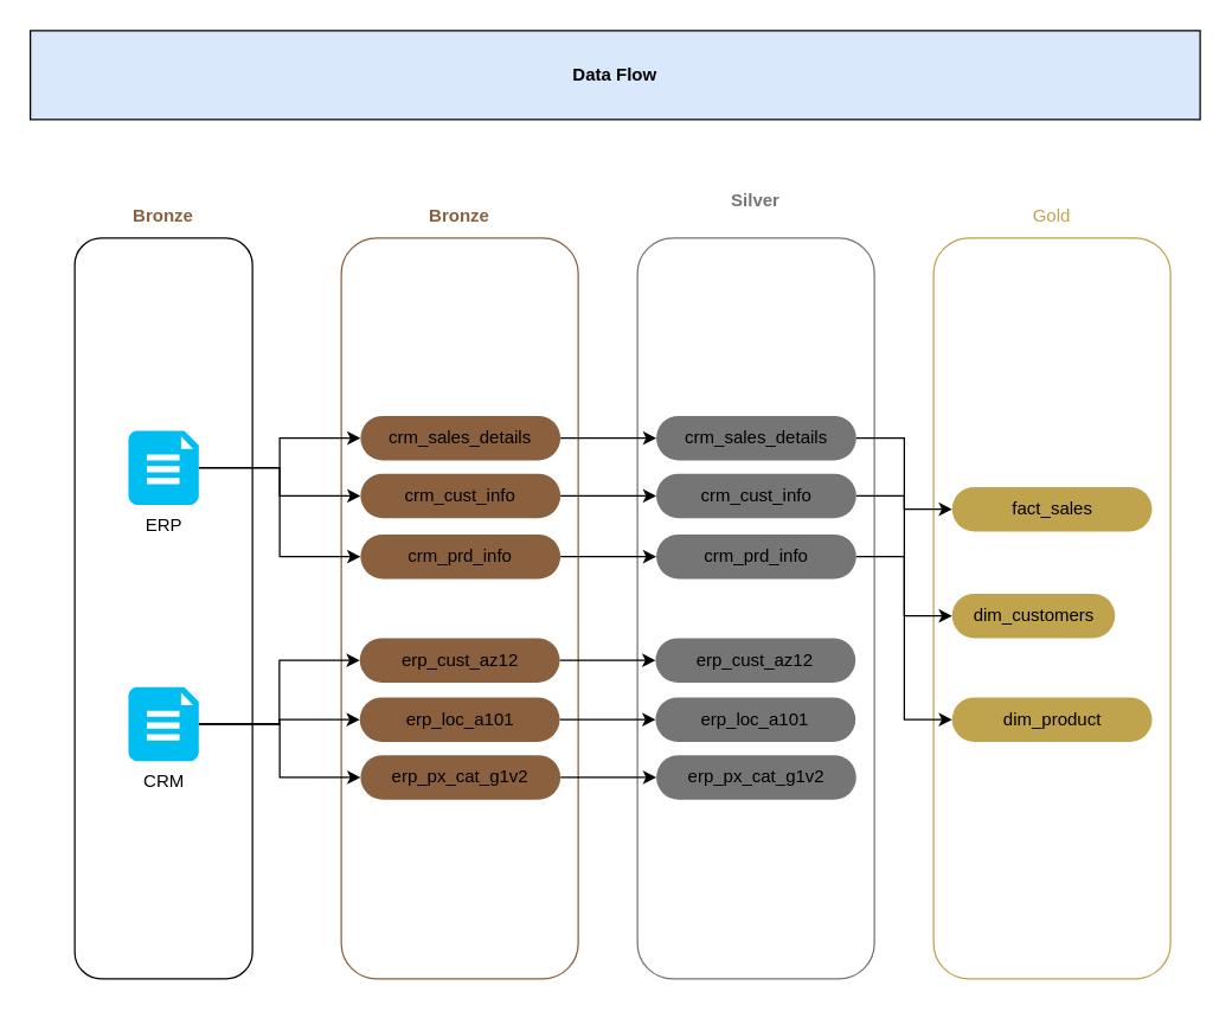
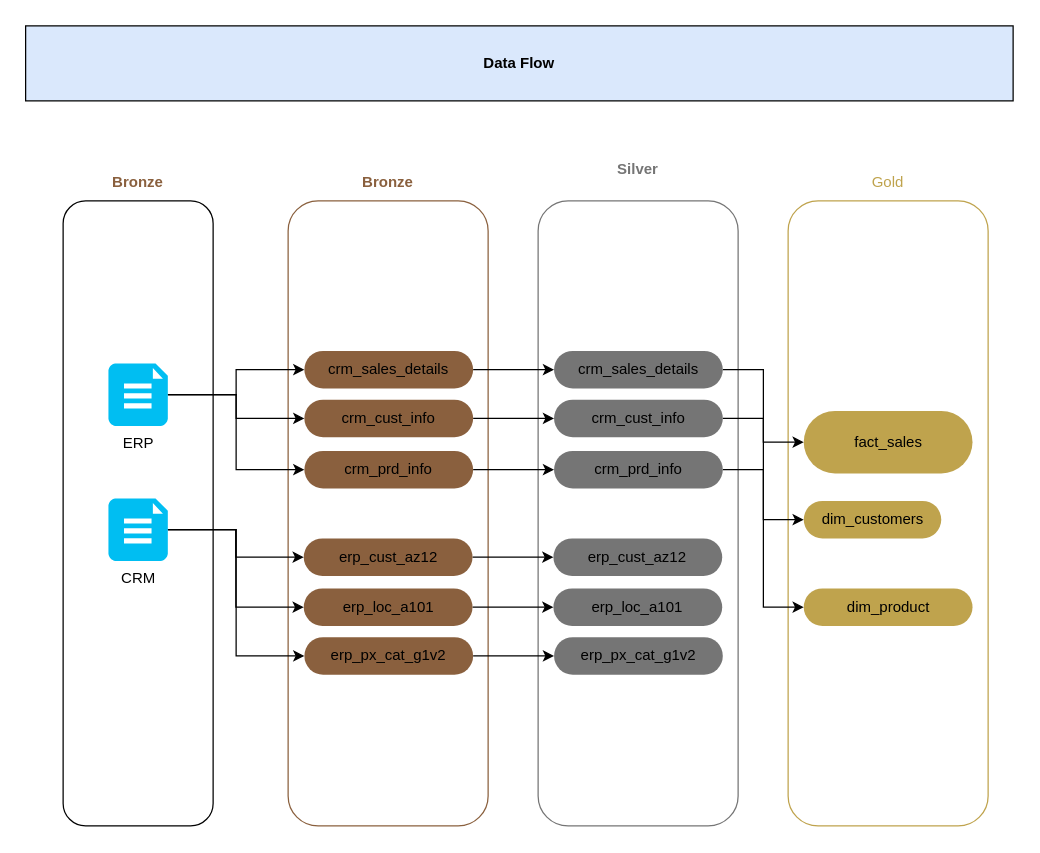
  <mxCell id="0" />
  <mxCell id="1" parent="0" />
  <mxCell id="2" value="" style="rounded=1;whiteSpace=wrap;html=1;" vertex="1" parent="1"><mxGeometry x="50" y="160" width="120" height="500" as="geometry" /></mxCell>
  <mxCell id="3" value="" style="rounded=1;whiteSpace=wrap;html=1;strokeColor=#8A603E;fillColor=default;" vertex="1" parent="1"><mxGeometry x="230" y="160" width="160" height="500" as="geometry" /></mxCell>
  <mxCell id="4" value="&lt;span style=&quot;background-color: light-dark(#ffffff, var(--ge-dark-color, #121212));&quot;&gt;&lt;font style=&quot;color: light-dark(rgb(138, 96, 62), rgb(153, 125, 95));&quot;&gt;Bronze&lt;/font&gt;&lt;/span&gt;" style="rounded=0;whiteSpace=wrap;html=1;fillColor=none;strokeColor=none;fontStyle=1" vertex="1" parent="1"><mxGeometry x="229.75" y="130" width="160" height="30" as="geometry" /></mxCell>
  <mxCell id="5" value="" style="rounded=1;whiteSpace=wrap;html=1;strokeColor=#757575;fillColor=default;" vertex="1" parent="1"><mxGeometry x="430" y="160" width="160" height="500" as="geometry" /></mxCell>
  <mxCell id="6" value="&lt;font style=&quot;color: rgb(117, 117, 117);&quot;&gt;Silver&lt;/font&gt;" style="rounded=0;whiteSpace=wrap;html=1;fillColor=none;strokeColor=none;fontStyle=1" vertex="1" parent="1"><mxGeometry x="429.75" y="120" width="160" height="30" as="geometry" /></mxCell>
  <mxCell id="7" value="" style="rounded=1;whiteSpace=wrap;html=1;strokeColor=#BFA34D;" vertex="1" parent="1"><mxGeometry x="630" y="160" width="160" height="500" as="geometry" /></mxCell>
  <mxCell id="8" value="&lt;font style=&quot;color: rgb(191, 163, 77);&quot;&gt;Gold&lt;/font&gt;" style="rounded=0;whiteSpace=wrap;html=1;fillColor=none;strokeColor=none;" vertex="1" parent="1"><mxGeometry x="629.75" y="130" width="160" height="30" as="geometry" /></mxCell>
  <mxCell id="9" style="edgeStyle=orthogonalEdgeStyle;rounded=0;orthogonalLoop=1;jettySize=auto;html=1;entryX=0;entryY=0.5;entryDx=0;entryDy=0;" edge="1" parent="1" source="12" target="19"><mxGeometry relative="1" as="geometry" /></mxCell>
  <mxCell id="10" style="edgeStyle=orthogonalEdgeStyle;rounded=0;orthogonalLoop=1;jettySize=auto;html=1;" edge="1" parent="1" source="12" target="21"><mxGeometry relative="1" as="geometry" /></mxCell>
  <mxCell id="11" style="edgeStyle=orthogonalEdgeStyle;rounded=0;orthogonalLoop=1;jettySize=auto;html=1;entryX=0;entryY=0.5;entryDx=0;entryDy=0;" edge="1" parent="1" source="12" target="23"><mxGeometry relative="1" as="geometry" /></mxCell>
  <mxCell id="12" value="ERP" style="verticalLabelPosition=bottom;html=1;verticalAlign=top;align=center;strokeColor=none;fillColor=#00BEF2;shape=mxgraph.azure.file_2;pointerEvents=1;" vertex="1" parent="1"><mxGeometry x="86.25" y="290" width="47.5" height="50" as="geometry" /></mxCell>
  <mxCell id="13" style="edgeStyle=orthogonalEdgeStyle;rounded=0;orthogonalLoop=1;jettySize=auto;html=1;entryX=0;entryY=0.5;entryDx=0;entryDy=0;" edge="1" parent="1" source="16" target="25"><mxGeometry relative="1" as="geometry" /></mxCell>
  <mxCell id="14" style="edgeStyle=orthogonalEdgeStyle;rounded=0;orthogonalLoop=1;jettySize=auto;html=1;entryX=0;entryY=0.5;entryDx=0;entryDy=0;" edge="1" parent="1" source="16" target="27"><mxGeometry relative="1" as="geometry" /></mxCell>
  <mxCell id="15" style="edgeStyle=orthogonalEdgeStyle;rounded=0;orthogonalLoop=1;jettySize=auto;html=1;entryX=0;entryY=0.5;entryDx=0;entryDy=0;" edge="1" parent="1" source="16" target="29"><mxGeometry relative="1" as="geometry" /></mxCell>
- <mxCell id="16" value="CRM&lt;div&gt;&lt;br&gt;&lt;/div&gt;" style="verticalLabelPosition=bottom;html=1;verticalAlign=top;align=center;strokeColor=none;fillColor=#00BEF2;shape=mxgraph.azure.file_2;pointerEvents=1;" vertex="1" parent="1"><mxGeometry x="86.25" y="463" width="47.5" height="50" as="geometry" /></mxCell>
+ <mxCell id="16" value="CRM&lt;div&gt;&lt;br&gt;&lt;/div&gt;" style="verticalLabelPosition=bottom;html=1;verticalAlign=top;align=center;strokeColor=none;fillColor=#00BEF2;shape=mxgraph.azure.file_2;pointerEvents=1;" vertex="1" parent="1"><mxGeometry x="86.25" y="398" width="47.5" height="50" as="geometry" /></mxCell>
  <mxCell id="17" value="Data Flow" style="rounded=0;whiteSpace=wrap;html=1;fontStyle=1;fillColor=#dae8fc;" vertex="1" parent="1"><mxGeometry x="20" y="20" width="790" height="60" as="geometry" /></mxCell>
  <mxCell id="18" style="edgeStyle=orthogonalEdgeStyle;rounded=0;orthogonalLoop=1;jettySize=auto;html=1;" edge="1" parent="1" source="19" target="31"><mxGeometry relative="1" as="geometry" /></mxCell>
  <mxCell id="19" value="crm_sales_details" style="text;html=1;align=center;verticalAlign=middle;whiteSpace=wrap;rounded=1;fillColor=#8A603E;arcSize=50;" vertex="1" parent="1"><mxGeometry x="243" y="280" width="135" height="30" as="geometry" /></mxCell>
  <mxCell id="20" style="edgeStyle=orthogonalEdgeStyle;rounded=0;orthogonalLoop=1;jettySize=auto;html=1;entryX=0;entryY=0.5;entryDx=0;entryDy=0;" edge="1" parent="1" source="21" target="33"><mxGeometry relative="1" as="geometry" /></mxCell>
  <mxCell id="21" value="crm_cust_info" style="text;html=1;align=center;verticalAlign=middle;whiteSpace=wrap;rounded=1;fillColor=#8A603E;arcSize=50;" vertex="1" parent="1"><mxGeometry x="243" y="319" width="135" height="30" as="geometry" /></mxCell>
  <mxCell id="22" style="edgeStyle=orthogonalEdgeStyle;rounded=0;orthogonalLoop=1;jettySize=auto;html=1;entryX=0;entryY=0.5;entryDx=0;entryDy=0;" edge="1" parent="1" source="23" target="35"><mxGeometry relative="1" as="geometry" /></mxCell>
  <mxCell id="23" value="crm_prd_info" style="text;html=1;align=center;verticalAlign=middle;whiteSpace=wrap;rounded=1;fillColor=#8A603E;arcSize=50;" vertex="1" parent="1"><mxGeometry x="243" y="360" width="135" height="30" as="geometry" /></mxCell>
  <mxCell id="24" style="edgeStyle=orthogonalEdgeStyle;rounded=0;orthogonalLoop=1;jettySize=auto;html=1;" edge="1" parent="1" source="25" target="36"><mxGeometry relative="1" as="geometry" /></mxCell>
  <mxCell id="25" value="erp_cust_az12" style="text;html=1;align=center;verticalAlign=middle;whiteSpace=wrap;rounded=1;fillColor=#8A603E;arcSize=50;" vertex="1" parent="1"><mxGeometry x="242.5" y="430" width="135" height="30" as="geometry" /></mxCell>
  <mxCell id="26" style="edgeStyle=orthogonalEdgeStyle;rounded=0;orthogonalLoop=1;jettySize=auto;html=1;entryX=0;entryY=0.5;entryDx=0;entryDy=0;" edge="1" parent="1" source="27" target="37"><mxGeometry relative="1" as="geometry" /></mxCell>
  <mxCell id="27" value="erp_loc_a101" style="text;html=1;align=center;verticalAlign=middle;whiteSpace=wrap;rounded=1;fillColor=#8A603E;arcSize=50;" vertex="1" parent="1"><mxGeometry x="242.5" y="470" width="135" height="30" as="geometry" /></mxCell>
  <mxCell id="28" style="edgeStyle=orthogonalEdgeStyle;rounded=0;orthogonalLoop=1;jettySize=auto;html=1;entryX=0;entryY=0.5;entryDx=0;entryDy=0;" edge="1" parent="1" source="29" target="38"><mxGeometry relative="1" as="geometry" /></mxCell>
  <mxCell id="29" value="erp_px_cat_g1v2" style="text;html=1;align=center;verticalAlign=middle;whiteSpace=wrap;rounded=1;fillColor=#8A603E;arcSize=50;" vertex="1" parent="1"><mxGeometry x="243" y="509" width="135" height="30" as="geometry" /></mxCell>
  <mxCell id="30" style="edgeStyle=orthogonalEdgeStyle;rounded=0;orthogonalLoop=1;jettySize=auto;html=1;entryX=0;entryY=0.5;entryDx=0;entryDy=0;" edge="1" parent="1" source="31" target="39"><mxGeometry relative="1" as="geometry" /></mxCell>
  <mxCell id="31" value="crm_sales_details" style="text;html=1;align=center;verticalAlign=middle;whiteSpace=wrap;rounded=1;fillColor=#757575;arcSize=50;" vertex="1" parent="1"><mxGeometry x="442.75" y="280" width="135" height="30" as="geometry" /></mxCell>
  <mxCell id="32" style="edgeStyle=orthogonalEdgeStyle;rounded=0;orthogonalLoop=1;jettySize=auto;html=1;entryX=0;entryY=0.5;entryDx=0;entryDy=0;" edge="1" parent="1" source="33" target="40"><mxGeometry relative="1" as="geometry" /></mxCell>
  <mxCell id="33" value="crm_cust_info" style="text;html=1;align=center;verticalAlign=middle;whiteSpace=wrap;rounded=1;fillColor=#757575;arcSize=50;" vertex="1" parent="1"><mxGeometry x="442.75" y="319" width="135" height="30" as="geometry" /></mxCell>
  <mxCell id="34" style="edgeStyle=orthogonalEdgeStyle;rounded=0;orthogonalLoop=1;jettySize=auto;html=1;entryX=0;entryY=0.5;entryDx=0;entryDy=0;" edge="1" parent="1" source="35" target="41"><mxGeometry relative="1" as="geometry" /></mxCell>
  <mxCell id="35" value="crm_prd_info" style="text;html=1;align=center;verticalAlign=middle;whiteSpace=wrap;rounded=1;fillColor=#757575;arcSize=50;" vertex="1" parent="1"><mxGeometry x="442.75" y="360" width="135" height="30" as="geometry" /></mxCell>
  <mxCell id="36" value="erp_cust_az12" style="text;html=1;align=center;verticalAlign=middle;whiteSpace=wrap;rounded=1;fillColor=#757575;arcSize=50;" vertex="1" parent="1"><mxGeometry x="442.25" y="430" width="135" height="30" as="geometry" /></mxCell>
  <mxCell id="37" value="erp_loc_a101" style="text;html=1;align=center;verticalAlign=middle;whiteSpace=wrap;rounded=1;fillColor=#757575;arcSize=50;" vertex="1" parent="1"><mxGeometry x="442.25" y="470" width="135" height="30" as="geometry" /></mxCell>
  <mxCell id="38" value="erp_px_cat_g1v2" style="text;html=1;align=center;verticalAlign=middle;whiteSpace=wrap;rounded=1;fillColor=#757575;arcSize=50;" vertex="1" parent="1"><mxGeometry x="442.75" y="509" width="135" height="30" as="geometry" /></mxCell>
- <mxCell id="39" value="fact_sales" style="text;html=1;align=center;verticalAlign=middle;whiteSpace=wrap;rounded=1;fillColor=#BFA34D;arcSize=50;" vertex="1" parent="1"><mxGeometry x="642.5" y="328" width="135" height="30" as="geometry" /></mxCell>
+ <mxCell id="39" value="fact_sales" style="text;html=1;align=center;verticalAlign=middle;whiteSpace=wrap;rounded=1;fillColor=#BFA34D;arcSize=50;" vertex="1" parent="1"><mxGeometry x="642.5" y="328" width="135" height="50" as="geometry" /></mxCell>
  <mxCell id="40" value="dim_customers" style="text;html=1;align=center;verticalAlign=middle;whiteSpace=wrap;rounded=1;fillColor=#BFA34D;arcSize=50;" vertex="1" parent="1"><mxGeometry x="642.5" y="400" width="110" height="30" as="geometry" /></mxCell>
  <mxCell id="41" value="dim_product" style="text;html=1;align=center;verticalAlign=middle;whiteSpace=wrap;rounded=1;fillColor=#BFA34D;arcSize=50;" vertex="1" parent="1"><mxGeometry x="642.5" y="470" width="135" height="30" as="geometry" /></mxCell>
  <mxCell id="42" value="&lt;span style=&quot;background-color: light-dark(#ffffff, var(--ge-dark-color, #121212));&quot;&gt;&lt;font style=&quot;color: light-dark(rgb(138, 96, 62), rgb(153, 125, 95));&quot;&gt;Bronze&lt;/font&gt;&lt;/span&gt;" style="rounded=0;whiteSpace=wrap;html=1;fillColor=none;strokeColor=none;fontStyle=1" vertex="1" parent="1"><mxGeometry x="30" y="130" width="160" height="30" as="geometry" /></mxCell>
